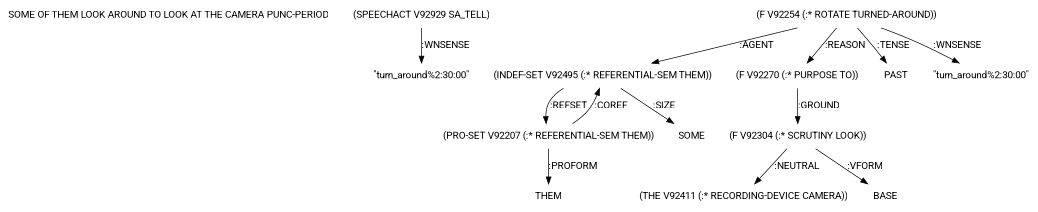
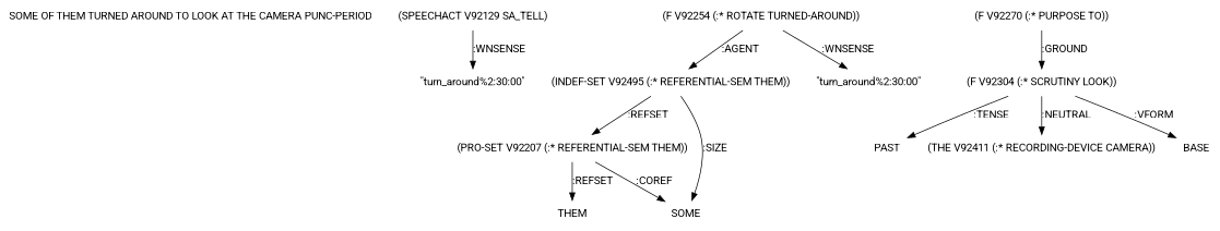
  digraph {
    fontname=Roboto
    node [fontname=Roboto shape=none]
    edge [fontname=Roboto]
-   "SOME OF THEM TURNED AROUND TO LOOK AT THE CAMERA PUNC-PERIOD" [label="SOME OF THEM LOOK AROUND TO LOOK AT THE CAMERA PUNC-PERIOD"]
-   n2 [label="(SPEECHACT V92929 SA_TELL)"]
+   "SOME OF THEM TURNED AROUND TO LOOK AT THE CAMERA PUNC-PERIOD"
+   n2 [label="(SPEECHACT V92129 SA_TELL)"]
    n3 [label="\"turn_around%2:30:00\""]
    n4 [label="(F V92254 (:* ROTATE TURNED-AROUND))"]
    n5 [label="(INDEF-SET V92495 (:* REFERENTIAL-SEM THEM))"]
    n6 [label="(F V92270 (:* PURPOSE TO))"]
    n7 [label=PAST]
    n8 [label="\"turn_around%2:30:00\""]
    n9 [label="(PRO-SET V92207 (:* REFERENTIAL-SEM THEM))"]
    n10 [label=SOME]
    n11 [label="(F V92304 (:* SCRUTINY LOOK))"]
    n12 [label=THEM]
    n13 [label="(THE V92411 (:* RECORDING-DEVICE CAMERA))"]
    n14 [label=BASE]
    n2 -> n3 [label=":WNSENSE"]
    n4 -> n5 [label=":AGENT"]
-   n4 -> n6 [label=":REASON"]
-   n4 -> n7 [label=":TENSE"]
+   n11 -> n7 [label=":TENSE"]
    n4 -> n8 [label=":WNSENSE"]
    n5 -> n9 [label=":REFSET"]
    n5 -> n10 [label=":SIZE"]
    n6 -> n11 [label=":GROUND"]
-   n9 -> n5 [label=":COREF"]
-   n9 -> n12 [label=":PROFORM"]
+   n9 -> n10 [label=":COREF"]
+   n9 -> n12 [label=":REFSET"]
    n11 -> n13 [label=":NEUTRAL"]
    n11 -> n14 [label=":VFORM"]
  }
